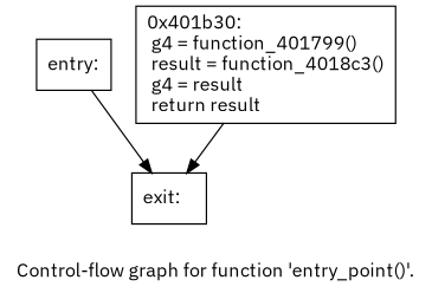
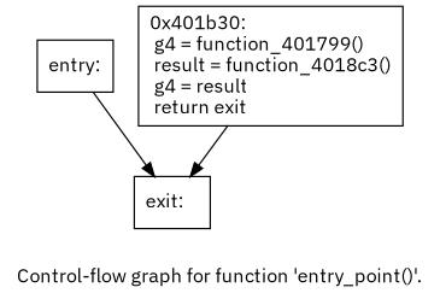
  digraph {
    fontname="IBM Plex Sans"
    label="Control-flow graph for function 'entry_point()'."
    node [fontname="IBM Plex Sans" shape=record]
    edge [fontname="IBM Plex Sans"]
    n1 [label="{entry:\l}"]
    n2 [label="{exit:\l}"]
-   n3 [label="{0x401b30:\l  g4 = function_401799()\l  result = function_4018c3()\l  g4 = result\l  return result\l}"]
+   n3 [label="{0x401b30:\l  g4 = function_401799()\l  result = function_4018c3()\l  g4 = result\l  return exit\l}"]
    n1 -> n2
    n3 -> n2
  }
